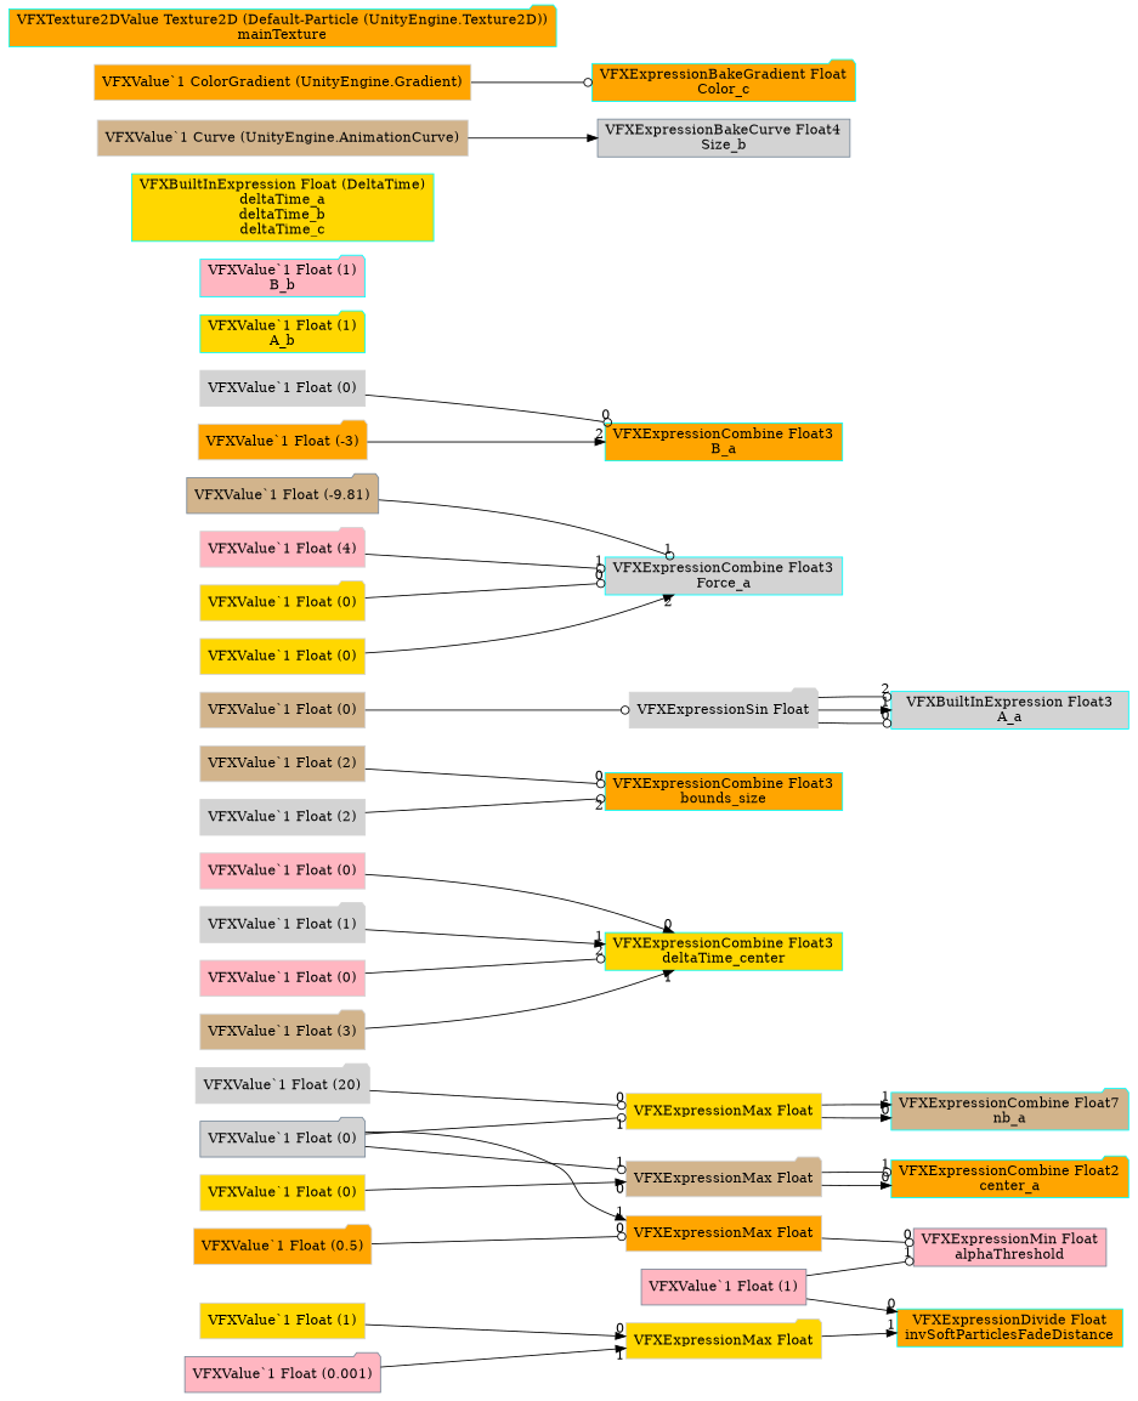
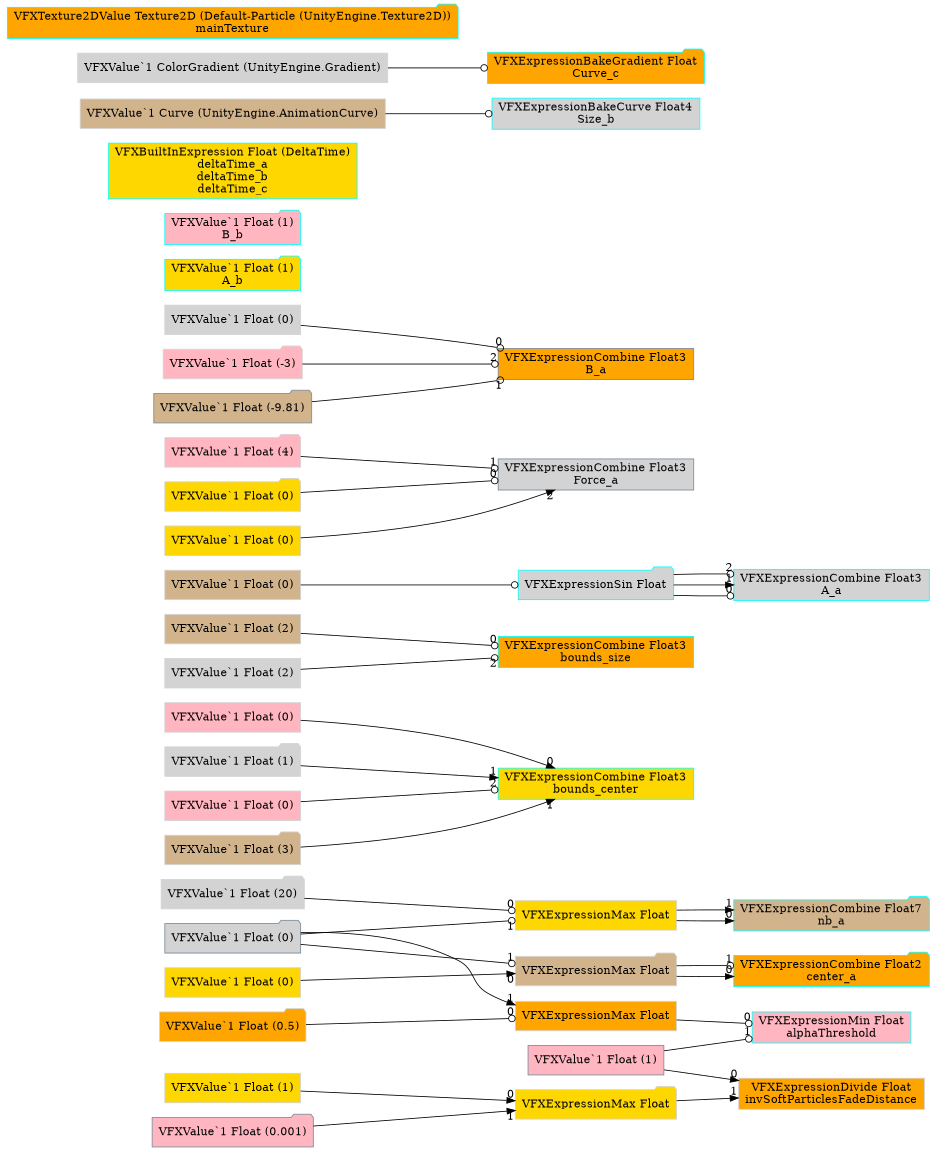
  digraph {
    rankdir=LR
    node [color=lightgray fillcolor=lightgrey shape=box style=filled]
    edge [arrowhead=odot headlabel=0]
    n1 [color=cyan fillcolor=tan label="VFXExpressionCombine Float7\nnb_a" shape=folder]
    n2 [fillcolor=gold label="VFXExpressionMax Float"]
    n3 [label="VFXValue`1 Float (20)" shape=folder]
    n4 [color=lightslategray label="VFXValue`1 Float (0)" shape=folder]
    n5 [fillcolor=tan label="VFXExpressionMax Float" shape=folder]
    n6 [fillcolor=orange label="VFXExpressionMax Float"]
    n7 [color=cyan fillcolor=orange label="VFXExpressionCombine Float2\ncenter_a" shape=folder]
-   n8 [color=lightslategray fillcolor=lightpink label="VFXExpressionMin Float\nalphaThreshold"]
+   n8 [color=cyan fillcolor=lightpink label="VFXExpressionMin Float\nalphaThreshold"]
    n9 [fillcolor=gold label="VFXValue`1 Float (0)"]
-   n10 [color=cyan fillcolor=gold label="VFXExpressionCombine Float3\ndeltaTime_center"]
+   n10 [color=cyan fillcolor=gold label="VFXExpressionCombine Float3\nbounds_center"]
    n11 [fillcolor=lightpink label="VFXValue`1 Float (0)"]
    n12 [label="VFXValue`1 Float (1)" shape=folder]
    n13 [fillcolor=lightpink label="VFXValue`1 Float (0)"]
    n14 [color=cyan fillcolor=orange label="VFXExpressionCombine Float3\nbounds_size"]
    n15 [fillcolor=tan label="VFXValue`1 Float (2)"]
    n16 [fillcolor=tan label="VFXValue`1 Float (3)" shape=folder]
    n17 [label="VFXValue`1 Float (2)"]
-   n18 [color=cyan label="VFXBuiltInExpression Float3\nA_a"]
-   n19 [label="VFXExpressionSin Float" shape=folder]
+   n18 [color=cyan label="VFXExpressionCombine Float3\nA_a"]
+   n19 [color=cyan label="VFXExpressionSin Float" shape=folder]
    n20 [fillcolor=tan label="VFXValue`1 Float (0)"]
-   n21 [color=cyan fillcolor=orange label="VFXExpressionCombine Float3\nB_a"]
+   n21 [color=lightslategray fillcolor=orange label="VFXExpressionCombine Float3\nB_a"]
    n22 [label="VFXValue`1 Float (0)"]
    n23 [fillcolor=lightpink label="VFXValue`1 Float (4)" shape=folder]
-   n24 [color=cyan label="VFXExpressionCombine Float3\nForce_a"]
-   n25 [fillcolor=orange label="VFXValue`1 Float (-3)" shape=folder]
+   n24 [color=lightslategray label="VFXExpressionCombine Float3\nForce_a"]
+   n25 [fillcolor=lightpink label="VFXValue`1 Float (-3)" shape=folder]
    n26 [color=cyan fillcolor=gold label="VFXValue`1 Float (1)\nA_b" shape=folder]
    n27 [color=cyan fillcolor=lightpink label="VFXValue`1 Float (1)\nB_b" shape=folder]
    n28 [fillcolor=gold label="VFXValue`1 Float (0)" shape=folder]
    n29 [color=lightslategray fillcolor=tan label="VFXValue`1 Float (-9.81)" shape=folder]
    n30 [fillcolor=gold label="VFXValue`1 Float (0)"]
    n31 [color=cyan fillcolor=gold label="VFXBuiltInExpression Float (DeltaTime)\ndeltaTime_a\ndeltaTime_b\ndeltaTime_c"]
-   n32 [color=lightslategray label="VFXExpressionBakeCurve Float4\nSize_b"]
+   n32 [color=cyan label="VFXExpressionBakeCurve Float4\nSize_b"]
    n33 [fillcolor=tan label="VFXValue`1 Curve (UnityEngine.AnimationCurve)"]
-   n34 [color=cyan fillcolor=orange label="VFXExpressionBakeGradient Float\nColor_c" shape=folder]
-   n35 [fillcolor=orange label="VFXValue`1 ColorGradient (UnityEngine.Gradient)"]
+   n34 [color=cyan fillcolor=orange label="VFXExpressionBakeGradient Float\nCurve_c" shape=folder]
+   n35 [label="VFXValue`1 ColorGradient (UnityEngine.Gradient)"]
    n36 [fillcolor=orange label="VFXValue`1 Float (0.5)" shape=folder]
    n37 [color=lightslategray fillcolor=lightpink label="VFXValue`1 Float (1)"]
-   n38 [color=cyan fillcolor=orange label="VFXExpressionDivide Float\ninvSoftParticlesFadeDistance"]
+   n38 [fillcolor=orange label="VFXExpressionDivide Float\ninvSoftParticlesFadeDistance"]
    n39 [fillcolor=gold label="VFXExpressionMax Float" shape=folder]
    n40 [fillcolor=gold label="VFXValue`1 Float (1)"]
    n41 [color=lightslategray fillcolor=lightpink label="VFXValue`1 Float (0.001)" shape=folder]
    n42 [color=cyan fillcolor=orange label="VFXTexture2DValue Texture2D (Default-Particle (UnityEngine.Texture2D))\nmainTexture" shape=folder]
    n2 -> n1 [arrowhead=normal]
    n2 -> n1 [arrowhead=normal headlabel=1]
    n3 -> n2
    n4 -> n2 [headlabel=1]
    n4 -> n5 [headlabel=1]
    n4 -> n6 [arrowhead=normal headlabel=1]
    n5 -> n7 [arrowhead=normal]
    n5 -> n7 [headlabel=1]
    n6 -> n8
    n9 -> n5 [arrowhead=normal]
    n11 -> n10 [arrowhead=normal]
    n12 -> n10 [arrowhead=normal headlabel=1]
    n13 -> n10 [headlabel=2]
    n15 -> n14
    n16 -> n10 [arrowhead=normal headlabel=1]
    n17 -> n14 [headlabel=2]
    n19 -> n18
    n19 -> n18 [arrowhead=normal headlabel=1]
    n19 -> n18 [headlabel=2]
    n20 -> n19 [headlabel=""]
    n22 -> n21
    n23 -> n24 [headlabel=1]
-   n25 -> n21 [arrowhead=normal headlabel=2]
+   n25 -> n21 [headlabel=2]
    n28 -> n24
-   n29 -> n24 [headlabel=1]
+   n29 -> n21 [headlabel=1]
    n30 -> n24 [arrowhead=normal headlabel=2]
-   n33 -> n32 [arrowhead=normal headlabel=""]
+   n33 -> n32 [headlabel=""]
    n35 -> n34 [headlabel=""]
    n36 -> n6
    n37 -> n8 [headlabel=1]
    n37 -> n38 [arrowhead=normal]
    n39 -> n38 [arrowhead=normal headlabel=1]
    n40 -> n39 [arrowhead=normal]
    n41 -> n39 [arrowhead=normal headlabel=1]
  }
